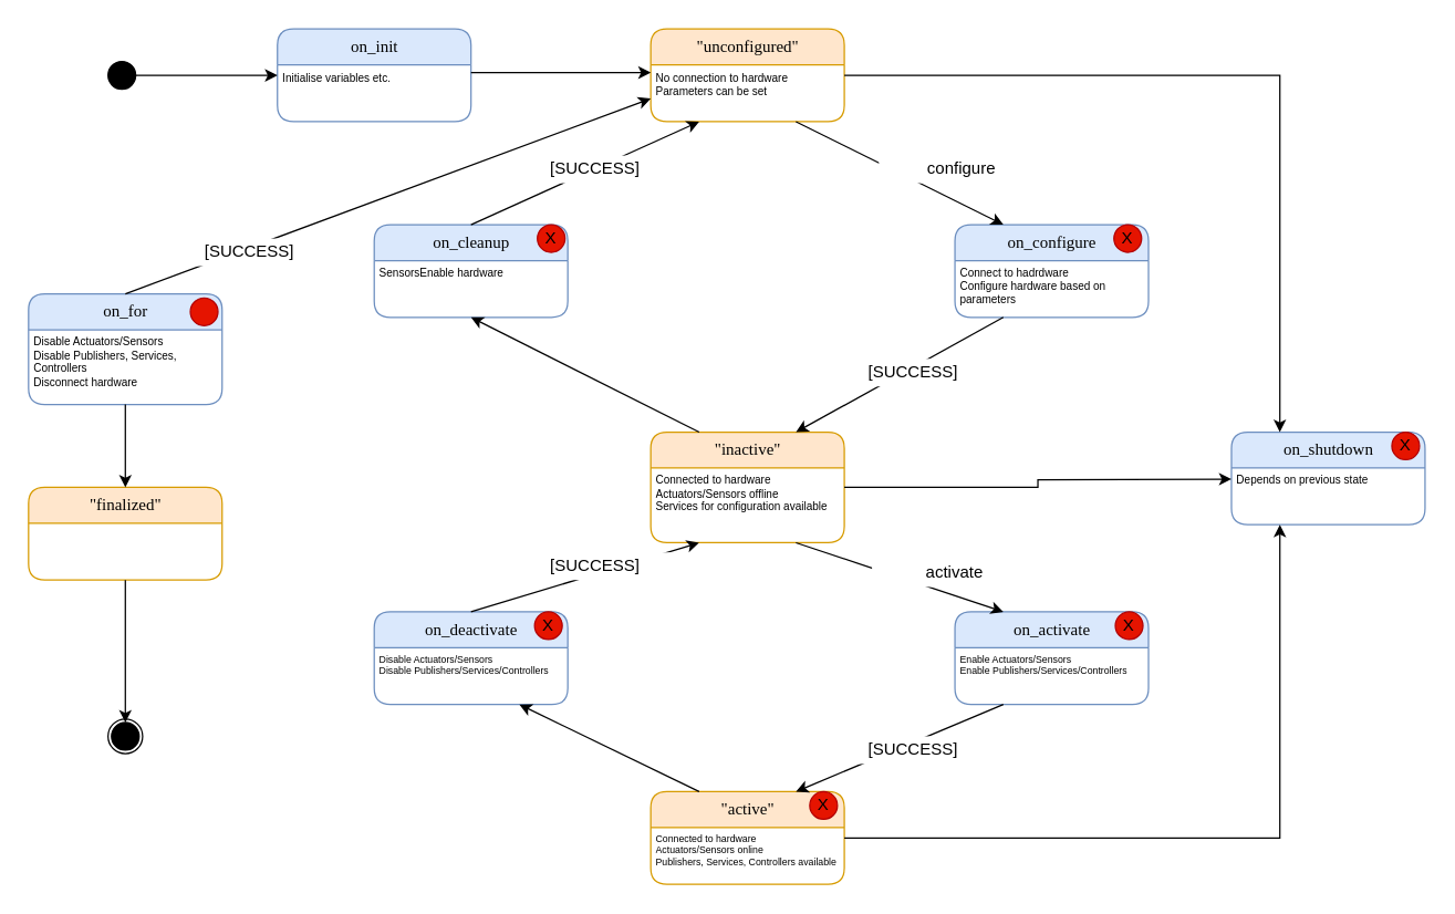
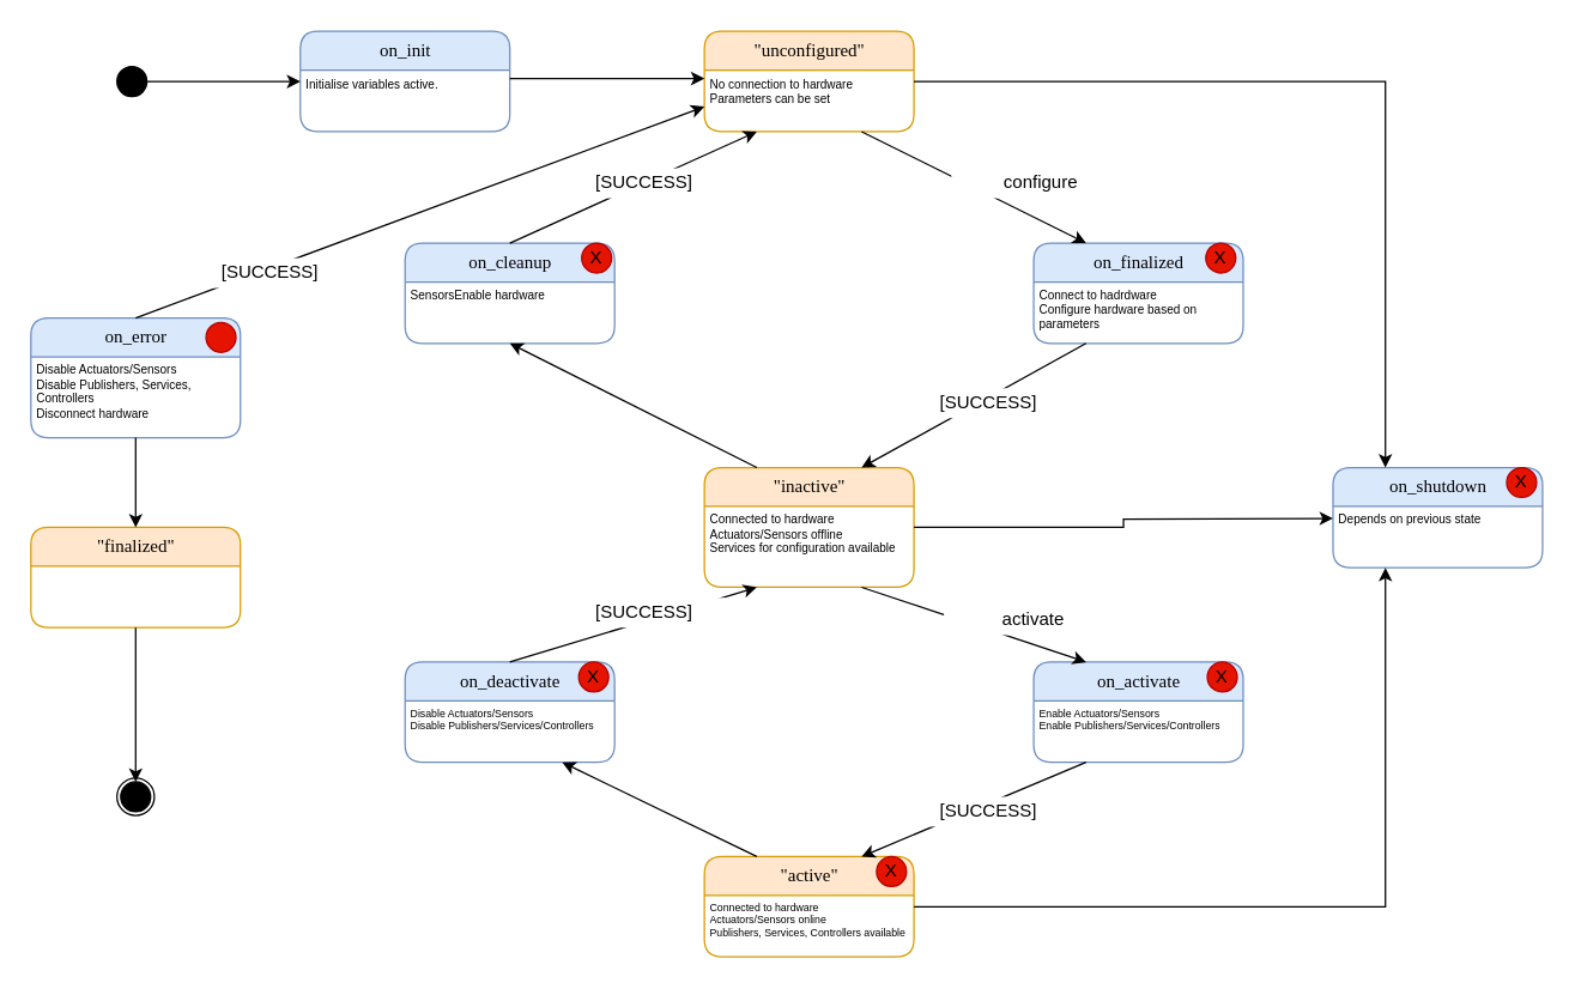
  <mxCell id="0" />
  <mxCell id="1" parent="0" />
  <mxCell id="2" value="on_init" style="swimlane;html=1;fontStyle=0;childLayout=stackLayout;horizontal=1;startSize=26;fillColor=#dae8fc;horizontalStack=0;resizeParent=1;resizeLast=0;collapsible=1;marginBottom=0;swimlaneFillColor=#ffffff;align=center;rounded=1;shadow=0;comic=0;labelBackgroundColor=none;strokeWidth=1;fontFamily=Verdana;fontSize=12;strokeColor=#6c8ebf;" parent="1" vertex="1"><mxGeometry x="200" y="20.5" width="140" height="67" as="geometry" /></mxCell>
- <mxCell id="3" value="Initialise variables etc." style="text;html=1;strokeColor=none;fillColor=none;spacingLeft=4;spacingRight=4;whiteSpace=wrap;overflow=hidden;rotatable=0;points=[[0,0.5],[1,0.5]];portConstraint=eastwest;align=left;fontSize=8;horizontal=1;spacing=0;" vertex="1" parent="2"><mxGeometry y="26" width="140" height="26" as="geometry" /></mxCell>
+ <mxCell id="3" value="Initialise variables active." style="text;html=1;strokeColor=none;fillColor=none;spacingLeft=4;spacingRight=4;whiteSpace=wrap;overflow=hidden;rotatable=0;points=[[0,0.5],[1,0.5]];portConstraint=eastwest;align=left;fontSize=8;horizontal=1;spacing=0;" vertex="1" parent="2"><mxGeometry y="26" width="140" height="26" as="geometry" /></mxCell>
  <mxCell id="4" value="" style="ellipse;whiteSpace=wrap;html=1;rounded=1;shadow=0;comic=0;labelBackgroundColor=none;strokeWidth=1;fontFamily=Verdana;fontSize=12;align=center;fillColor=#000000;" vertex="1" parent="1"><mxGeometry x="77.5" y="44" width="20" height="20" as="geometry" /></mxCell>
  <mxCell id="5" value="" style="endArrow=classic;html=1;rounded=0;exitX=1;exitY=0.5;exitDx=0;exitDy=0;entryX=0;entryY=0.5;entryDx=0;entryDy=0;" edge="1" parent="1" source="4" target="2"><mxGeometry width="50" height="50" relative="1" as="geometry"><mxPoint x="450" y="362" as="sourcePoint" /><mxPoint x="200" y="59.5" as="targetPoint" /></mxGeometry></mxCell>
  <mxCell id="6" value="&quot;unconfigured&quot;" style="swimlane;html=1;fontStyle=0;childLayout=stackLayout;horizontal=1;startSize=26;fillColor=#ffe6cc;horizontalStack=0;resizeParent=1;resizeLast=0;collapsible=1;marginBottom=0;swimlaneFillColor=#ffffff;align=center;rounded=1;shadow=0;comic=0;labelBackgroundColor=none;strokeWidth=1;fontFamily=Verdana;fontSize=12;strokeColor=#d79b00;" vertex="1" parent="1"><mxGeometry x="470" y="20.5" width="140" height="67" as="geometry" /></mxCell>
  <mxCell id="7" value="No connection to hardware&lt;br&gt;Parameters can be set" style="text;html=1;strokeColor=none;fillColor=none;spacingLeft=4;spacingRight=4;whiteSpace=wrap;overflow=hidden;rotatable=0;points=[[0,0.5],[1,0.5]];portConstraint=eastwest;align=left;fontSize=8;horizontal=1;spacing=0;" vertex="1" parent="6"><mxGeometry y="26" width="140" height="26" as="geometry" /></mxCell>
  <mxCell id="8" value="&quot;inactive&quot;" style="swimlane;html=1;fontStyle=0;childLayout=stackLayout;horizontal=1;startSize=26;fillColor=#ffe6cc;horizontalStack=0;resizeParent=1;resizeLast=0;collapsible=1;marginBottom=0;swimlaneFillColor=#ffffff;align=center;rounded=1;shadow=0;comic=0;labelBackgroundColor=none;strokeWidth=1;fontFamily=Verdana;fontSize=12;strokeColor=#d79b00;" vertex="1" parent="1"><mxGeometry x="470" y="312" width="140" height="80" as="geometry" /></mxCell>
  <mxCell id="9" value="Connected to hardware&lt;br&gt;Actuators/Sensors offline&lt;br&gt;Services for configuration available" style="text;html=1;strokeColor=none;fillColor=none;spacingLeft=4;spacingRight=4;whiteSpace=wrap;overflow=hidden;rotatable=0;points=[[0,0.5],[1,0.5]];portConstraint=eastwest;align=left;fontSize=8;horizontal=1;spacing=0;" vertex="1" parent="8"><mxGeometry y="26" width="140" height="44" as="geometry" /></mxCell>
  <mxCell id="10" value="&quot;active&quot;" style="swimlane;html=1;fontStyle=0;childLayout=stackLayout;horizontal=1;startSize=26;fillColor=#ffe6cc;horizontalStack=0;resizeParent=1;resizeLast=0;collapsible=1;marginBottom=0;swimlaneFillColor=#ffffff;align=center;rounded=1;shadow=0;comic=0;labelBackgroundColor=none;strokeWidth=1;fontFamily=Verdana;fontSize=12;strokeColor=#d79b00;" vertex="1" parent="1"><mxGeometry x="470" y="572" width="140" height="67" as="geometry" /></mxCell>
  <mxCell id="11" value="Connected to hardware&lt;br style=&quot;font-size: 7px;&quot;&gt;Actuators/Sensors online&lt;br style=&quot;font-size: 7px;&quot;&gt;Publishers, Services, Controllers available" style="text;html=1;strokeColor=none;fillColor=none;spacingLeft=4;spacingRight=4;whiteSpace=wrap;overflow=hidden;rotatable=0;points=[[0,0.5],[1,0.5]];portConstraint=eastwest;align=left;fontSize=7;horizontal=1;spacing=0;" vertex="1" parent="10"><mxGeometry y="26" width="140" height="26" as="geometry" /></mxCell>
  <mxCell id="12" value="on_deactivate" style="swimlane;html=1;fontStyle=0;childLayout=stackLayout;horizontal=1;startSize=26;fillColor=#dae8fc;horizontalStack=0;resizeParent=1;resizeLast=0;collapsible=1;marginBottom=0;swimlaneFillColor=#ffffff;align=center;rounded=1;shadow=0;comic=0;labelBackgroundColor=none;strokeWidth=1;fontFamily=Verdana;fontSize=12;strokeColor=#6c8ebf;" vertex="1" parent="1"><mxGeometry x="270" y="442" width="140" height="67" as="geometry" /></mxCell>
  <mxCell id="13" value="Disable Actuators/Sensors&lt;br style=&quot;font-size: 7px;&quot;&gt;Disable Publishers/Services/Controllers" style="text;html=1;strokeColor=none;fillColor=none;spacingLeft=4;spacingRight=4;whiteSpace=wrap;overflow=hidden;rotatable=0;points=[[0,0.5],[1,0.5]];portConstraint=eastwest;align=left;fontSize=7;horizontal=1;spacing=0;" vertex="1" parent="12"><mxGeometry y="26" width="140" height="26" as="geometry" /></mxCell>
  <mxCell id="14" value="on_activate" style="swimlane;html=1;fontStyle=0;childLayout=stackLayout;horizontal=1;startSize=26;fillColor=#dae8fc;horizontalStack=0;resizeParent=1;resizeLast=0;collapsible=1;marginBottom=0;swimlaneFillColor=#ffffff;align=center;rounded=1;shadow=0;comic=0;labelBackgroundColor=none;strokeWidth=1;fontFamily=Verdana;fontSize=12;strokeColor=#6c8ebf;" vertex="1" parent="1"><mxGeometry x="690" y="442" width="140" height="67" as="geometry" /></mxCell>
  <mxCell id="15" value="Enable Actuators/Sensors&lt;br style=&quot;font-size: 7px;&quot;&gt;Enable Publishers/Services/Controllers" style="text;html=1;strokeColor=none;fillColor=none;spacingLeft=4;spacingRight=4;whiteSpace=wrap;overflow=hidden;rotatable=0;points=[[0,0.5],[1,0.5]];portConstraint=eastwest;align=left;fontSize=7;horizontal=1;spacing=0;" vertex="1" parent="14"><mxGeometry y="26" width="140" height="26" as="geometry" /></mxCell>
  <mxCell id="16" value="on_cleanup" style="swimlane;html=1;fontStyle=0;childLayout=stackLayout;horizontal=1;startSize=26;fillColor=#dae8fc;horizontalStack=0;resizeParent=1;resizeLast=0;collapsible=1;marginBottom=0;swimlaneFillColor=#ffffff;align=center;rounded=1;shadow=0;comic=0;labelBackgroundColor=none;strokeWidth=1;fontFamily=Verdana;fontSize=12;strokeColor=#6c8ebf;" vertex="1" parent="1"><mxGeometry x="270" y="162" width="140" height="67" as="geometry" /></mxCell>
  <mxCell id="17" value="SensorsEnable hardware" style="text;html=1;strokeColor=none;fillColor=none;spacingLeft=4;spacingRight=4;whiteSpace=wrap;overflow=hidden;rotatable=0;points=[[0,0.5],[1,0.5]];portConstraint=eastwest;align=left;fontSize=8;horizontal=1;spacing=0;" vertex="1" parent="16"><mxGeometry y="26" width="140" height="26" as="geometry" /></mxCell>
- <mxCell id="18" value="on_configure" style="swimlane;html=1;fontStyle=0;childLayout=stackLayout;horizontal=1;startSize=26;fillColor=#dae8fc;horizontalStack=0;resizeParent=1;resizeLast=0;collapsible=1;marginBottom=0;swimlaneFillColor=#ffffff;align=center;rounded=1;shadow=0;comic=0;labelBackgroundColor=none;strokeWidth=1;fontFamily=Verdana;fontSize=12;strokeColor=#6c8ebf;" vertex="1" parent="1"><mxGeometry x="690" y="162" width="140" height="67" as="geometry" /></mxCell>
+ <mxCell id="18" value="on_finalized" style="swimlane;html=1;fontStyle=0;childLayout=stackLayout;horizontal=1;startSize=26;fillColor=#dae8fc;horizontalStack=0;resizeParent=1;resizeLast=0;collapsible=1;marginBottom=0;swimlaneFillColor=#ffffff;align=center;rounded=1;shadow=0;comic=0;labelBackgroundColor=none;strokeWidth=1;fontFamily=Verdana;fontSize=12;strokeColor=#6c8ebf;" vertex="1" parent="1"><mxGeometry x="690" y="162" width="140" height="67" as="geometry" /></mxCell>
  <mxCell id="19" value="Connect to hadrdware&lt;br&gt;Configure hardware based on parameters" style="text;html=1;strokeColor=none;fillColor=none;spacingLeft=4;spacingRight=4;whiteSpace=wrap;overflow=hidden;rotatable=0;points=[[0,0.5],[1,0.5]];portConstraint=eastwest;align=left;fontSize=8;horizontal=1;spacing=0;" vertex="1" parent="18"><mxGeometry y="26" width="140" height="34" as="geometry" /></mxCell>
- <mxCell id="20" value="on_for" style="swimlane;html=1;fontStyle=0;childLayout=stackLayout;horizontal=1;startSize=26;fillColor=#dae8fc;horizontalStack=0;resizeParent=1;resizeLast=0;collapsible=1;marginBottom=0;swimlaneFillColor=#ffffff;align=center;rounded=1;shadow=0;comic=0;labelBackgroundColor=none;strokeWidth=1;fontFamily=Verdana;fontSize=12;strokeColor=#6c8ebf;" vertex="1" parent="1"><mxGeometry x="20" y="212" width="140" height="80" as="geometry" /></mxCell>
+ <mxCell id="20" value="on_error" style="swimlane;html=1;fontStyle=0;childLayout=stackLayout;horizontal=1;startSize=26;fillColor=#dae8fc;horizontalStack=0;resizeParent=1;resizeLast=0;collapsible=1;marginBottom=0;swimlaneFillColor=#ffffff;align=center;rounded=1;shadow=0;comic=0;labelBackgroundColor=none;strokeWidth=1;fontFamily=Verdana;fontSize=12;strokeColor=#6c8ebf;" vertex="1" parent="1"><mxGeometry x="20" y="212" width="140" height="80" as="geometry" /></mxCell>
  <mxCell id="21" value="Disable Actuators/Sensors&lt;br&gt;Disable Publishers, Services, Controllers&lt;br&gt;Disconnect hardware" style="text;html=1;strokeColor=none;fillColor=none;spacingLeft=4;spacingRight=4;whiteSpace=wrap;overflow=hidden;rotatable=0;points=[[0,0.5],[1,0.5]];portConstraint=eastwest;align=left;fontSize=8;horizontal=1;spacing=0;" vertex="1" parent="20"><mxGeometry y="26" width="140" height="44" as="geometry" /></mxCell>
  <mxCell id="22" value="&quot;finalized&quot;" style="swimlane;html=1;fontStyle=0;childLayout=stackLayout;horizontal=1;startSize=26;fillColor=#ffe6cc;horizontalStack=0;resizeParent=1;resizeLast=0;collapsible=1;marginBottom=0;swimlaneFillColor=#ffffff;align=center;rounded=1;shadow=0;comic=0;labelBackgroundColor=none;strokeWidth=1;fontFamily=Verdana;fontSize=12;strokeColor=#d79b00;" vertex="1" parent="1"><mxGeometry x="20" y="352" width="140" height="67" as="geometry" /></mxCell>
  <mxCell id="23" value="" style="ellipse;whiteSpace=wrap;html=1;rounded=1;shadow=0;comic=0;labelBackgroundColor=none;strokeWidth=1;fontFamily=Verdana;fontSize=12;align=center;fillColor=#FFFFFF;" vertex="1" parent="1"><mxGeometry x="77.5" y="519.5" width="25" height="25" as="geometry" /></mxCell>
  <mxCell id="24" value="" style="ellipse;whiteSpace=wrap;html=1;rounded=1;shadow=0;comic=0;labelBackgroundColor=none;strokeWidth=1;fontFamily=Verdana;fontSize=12;align=center;fillColor=#000000;" vertex="1" parent="1"><mxGeometry x="80" y="522" width="20" height="20" as="geometry" /></mxCell>
  <mxCell id="25" value="" style="endArrow=classic;html=1;rounded=0;exitX=0.5;exitY=0;exitDx=0;exitDy=0;entryX=0.25;entryY=1;entryDx=0;entryDy=0;" edge="1" parent="1" source="16" target="6"><mxGeometry width="50" height="50" relative="1" as="geometry"><mxPoint x="490" y="202" as="sourcePoint" /><mxPoint x="540" y="152" as="targetPoint" /></mxGeometry></mxCell>
  <mxCell id="26" value="[SUCCESS]" style="rounded=0;whiteSpace=wrap;html=1;fillColor=#FFFFFF;strokeColor=none;" vertex="1" parent="1"><mxGeometry x="370" y="112" width="120" height="20" as="geometry" /></mxCell>
  <mxCell id="27" value="" style="endArrow=classic;html=1;rounded=0;exitX=0.25;exitY=1;exitDx=0;exitDy=0;entryX=0.75;entryY=0;entryDx=0;entryDy=0;" edge="1" parent="1" source="18" target="8"><mxGeometry width="50" height="50" relative="1" as="geometry"><mxPoint x="350" y="172" as="sourcePoint" /><mxPoint x="515" y="97.5" as="targetPoint" /></mxGeometry></mxCell>
  <mxCell id="28" value="[SUCCESS]" style="rounded=0;whiteSpace=wrap;html=1;fillColor=#FFFFFF;strokeColor=none;" vertex="1" parent="1"><mxGeometry x="600" y="259" width="120" height="20" as="geometry" /></mxCell>
  <mxCell id="29" value="" style="endArrow=classic;html=1;rounded=0;exitX=0.25;exitY=0;exitDx=0;exitDy=0;entryX=0.5;entryY=1;entryDx=0;entryDy=0;" edge="1" parent="1" source="8" target="16"><mxGeometry width="50" height="50" relative="1" as="geometry"><mxPoint x="350" y="172" as="sourcePoint" /><mxPoint x="515" y="97.5" as="targetPoint" /></mxGeometry></mxCell>
  <mxCell id="30" value="" style="endArrow=classic;html=1;rounded=0;exitX=0.75;exitY=1;exitDx=0;exitDy=0;entryX=0.25;entryY=0;entryDx=0;entryDy=0;" edge="1" parent="1" source="6" target="18"><mxGeometry width="50" height="50" relative="1" as="geometry"><mxPoint x="515" y="322" as="sourcePoint" /><mxPoint x="350" y="239" as="targetPoint" /></mxGeometry></mxCell>
  <mxCell id="31" value="configure" style="rounded=0;whiteSpace=wrap;html=1;fillColor=#FFFFFF;strokeColor=none;" vertex="1" parent="1"><mxGeometry x="635" y="112" width="120" height="20" as="geometry" /></mxCell>
  <mxCell id="32" value="" style="endArrow=classic;html=1;rounded=0;exitX=0.75;exitY=1;exitDx=0;exitDy=0;entryX=0.25;entryY=0;entryDx=0;entryDy=0;" edge="1" parent="1" source="8" target="14"><mxGeometry width="50" height="50" relative="1" as="geometry"><mxPoint x="515" y="322" as="sourcePoint" /><mxPoint x="350" y="239" as="targetPoint" /></mxGeometry></mxCell>
  <mxCell id="33" value="" style="endArrow=classic;html=1;rounded=0;entryX=0.75;entryY=0;entryDx=0;entryDy=0;exitX=0.25;exitY=1;exitDx=0;exitDy=0;" edge="1" parent="1" source="14" target="10"><mxGeometry width="50" height="50" relative="1" as="geometry"><mxPoint x="540" y="482" as="sourcePoint" /><mxPoint x="350" y="452" as="targetPoint" /></mxGeometry></mxCell>
  <mxCell id="34" value="[SUCCESS]" style="rounded=0;whiteSpace=wrap;html=1;fillColor=#FFFFFF;strokeColor=none;" vertex="1" parent="1"><mxGeometry x="600" y="532" width="120" height="20" as="geometry" /></mxCell>
  <mxCell id="35" value="activate" style="rounded=0;whiteSpace=wrap;html=1;fillColor=#FFFFFF;strokeColor=none;" vertex="1" parent="1"><mxGeometry x="630" y="404" width="120" height="20" as="geometry" /></mxCell>
  <mxCell id="36" value="" style="endArrow=classic;html=1;rounded=0;entryX=0.75;entryY=1;entryDx=0;entryDy=0;exitX=0.25;exitY=0;exitDx=0;exitDy=0;" edge="1" parent="1" source="10" target="12"><mxGeometry width="50" height="50" relative="1" as="geometry"><mxPoint x="735" y="519" as="sourcePoint" /><mxPoint x="585" y="582" as="targetPoint" /></mxGeometry></mxCell>
  <mxCell id="37" value="" style="endArrow=classic;html=1;rounded=0;entryX=0.25;entryY=1;entryDx=0;entryDy=0;exitX=0.5;exitY=0;exitDx=0;exitDy=0;" edge="1" parent="1" source="12" target="8"><mxGeometry width="50" height="50" relative="1" as="geometry"><mxPoint x="515" y="582" as="sourcePoint" /><mxPoint x="385" y="519" as="targetPoint" /></mxGeometry></mxCell>
  <mxCell id="38" value="[SUCCESS]" style="rounded=0;whiteSpace=wrap;html=1;fillColor=#FFFFFF;strokeColor=none;" vertex="1" parent="1"><mxGeometry x="370" y="399" width="120" height="20" as="geometry" /></mxCell>
  <mxCell id="39" value="" style="ellipse;whiteSpace=wrap;html=1;aspect=fixed;fillColor=#e51400;fontColor=#ffffff;strokeColor=#B20000;" vertex="1" parent="1"><mxGeometry x="137" y="215" width="20" height="20" as="geometry" /></mxCell>
  <mxCell id="40" value="&lt;font color=&quot;#000000&quot;&gt;X&lt;/font&gt;" style="ellipse;whiteSpace=wrap;html=1;aspect=fixed;fillColor=#e51400;fontColor=#ffffff;strokeColor=#B20000;" vertex="1" parent="1"><mxGeometry x="388" y="162" width="20" height="20" as="geometry" /></mxCell>
  <mxCell id="41" value="&lt;font color=&quot;#000000&quot;&gt;X&lt;/font&gt;" style="ellipse;whiteSpace=wrap;html=1;aspect=fixed;fillColor=#e51400;fontColor=#ffffff;strokeColor=#B20000;" vertex="1" parent="1"><mxGeometry x="805" y="162" width="20" height="20" as="geometry" /></mxCell>
  <mxCell id="42" value="&lt;font color=&quot;#000000&quot;&gt;X&lt;/font&gt;" style="ellipse;whiteSpace=wrap;html=1;aspect=fixed;fillColor=#e51400;fontColor=#ffffff;strokeColor=#B20000;" vertex="1" parent="1"><mxGeometry x="806" y="442" width="20" height="20" as="geometry" /></mxCell>
  <mxCell id="43" value="&lt;font color=&quot;#000000&quot;&gt;X&lt;/font&gt;" style="ellipse;whiteSpace=wrap;html=1;aspect=fixed;fillColor=#e51400;fontColor=#ffffff;strokeColor=#B20000;" vertex="1" parent="1"><mxGeometry x="386" y="442" width="20" height="20" as="geometry" /></mxCell>
  <mxCell id="44" value="" style="endArrow=classic;html=1;rounded=0;fontColor=#000000;exitX=0.5;exitY=1;exitDx=0;exitDy=0;entryX=0.5;entryY=0;entryDx=0;entryDy=0;" edge="1" parent="1" source="22" target="24"><mxGeometry width="50" height="50" relative="1" as="geometry"><mxPoint x="390" y="282" as="sourcePoint" /><mxPoint x="440" y="232" as="targetPoint" /></mxGeometry></mxCell>
  <mxCell id="45" value="" style="endArrow=classic;html=1;rounded=0;fontColor=#000000;exitX=0.5;exitY=1;exitDx=0;exitDy=0;" edge="1" parent="1" source="20"><mxGeometry width="50" height="50" relative="1" as="geometry"><mxPoint x="100" y="429" as="sourcePoint" /><mxPoint x="90" y="352" as="targetPoint" /></mxGeometry></mxCell>
  <mxCell id="46" value="" style="endArrow=classic;html=1;rounded=0;fontColor=#000000;exitX=0.5;exitY=0;exitDx=0;exitDy=0;entryX=0;entryY=0.75;entryDx=0;entryDy=0;" edge="1" parent="1" source="20" target="6"><mxGeometry width="50" height="50" relative="1" as="geometry"><mxPoint x="390" y="282" as="sourcePoint" /><mxPoint x="440" y="232" as="targetPoint" /></mxGeometry></mxCell>
  <mxCell id="47" value="[SUCCESS]" style="rounded=0;whiteSpace=wrap;html=1;fillColor=#FFFFFF;strokeColor=none;" vertex="1" parent="1"><mxGeometry x="120" y="172" width="120" height="20" as="geometry" /></mxCell>
  <mxCell id="48" value="&lt;font color=&quot;#000000&quot;&gt;X&lt;/font&gt;" style="ellipse;whiteSpace=wrap;html=1;aspect=fixed;fillColor=#e51400;fontColor=#ffffff;strokeColor=#B20000;" vertex="1" parent="1"><mxGeometry x="585" y="572" width="20" height="20" as="geometry" /></mxCell>
  <mxCell id="49" value="" style="endArrow=classic;html=1;rounded=0;exitX=1;exitY=0.5;exitDx=0;exitDy=0;" edge="1" parent="1"><mxGeometry width="50" height="50" relative="1" as="geometry"><mxPoint x="340" y="52" as="sourcePoint" /><mxPoint x="470" y="52" as="targetPoint" /></mxGeometry></mxCell>
  <mxCell id="50" value="on_shutdown" style="swimlane;html=1;fontStyle=0;childLayout=stackLayout;horizontal=1;startSize=26;fillColor=#dae8fc;horizontalStack=0;resizeParent=1;resizeLast=0;collapsible=1;marginBottom=0;swimlaneFillColor=#ffffff;align=center;rounded=1;shadow=0;comic=0;labelBackgroundColor=none;strokeWidth=1;fontFamily=Verdana;fontSize=12;strokeColor=#6c8ebf;" vertex="1" parent="1"><mxGeometry x="890" y="312" width="140" height="67" as="geometry" /></mxCell>
  <mxCell id="51" value="Depends on previous state" style="text;html=1;strokeColor=none;fillColor=none;spacingLeft=4;spacingRight=4;whiteSpace=wrap;overflow=hidden;rotatable=0;points=[[0,0.5],[1,0.5]];portConstraint=eastwest;align=left;fontSize=8;horizontal=1;spacing=0;" vertex="1" parent="50"><mxGeometry y="26" width="140" height="26" as="geometry" /></mxCell>
  <mxCell id="52" value="&lt;font color=&quot;#000000&quot;&gt;X&lt;/font&gt;" style="ellipse;whiteSpace=wrap;html=1;aspect=fixed;fillColor=#e51400;fontColor=#ffffff;strokeColor=#B20000;" vertex="1" parent="1"><mxGeometry x="1006" y="312" width="20" height="20" as="geometry" /></mxCell>
  <mxCell id="53" value="" style="endArrow=classic;html=1;rounded=0;exitX=1;exitY=0.5;exitDx=0;exitDy=0;edgeStyle=orthogonalEdgeStyle;" edge="1" parent="1" source="8"><mxGeometry width="50" height="50" relative="1" as="geometry"><mxPoint x="350" y="452" as="sourcePoint" /><mxPoint x="890" y="346" as="targetPoint" /></mxGeometry></mxCell>
  <mxCell id="54" value="" style="endArrow=classic;html=1;rounded=0;exitX=1;exitY=0.5;exitDx=0;exitDy=0;entryX=0.25;entryY=1;entryDx=0;entryDy=0;edgeStyle=orthogonalEdgeStyle;" edge="1" parent="1" source="10" target="50"><mxGeometry width="50" height="50" relative="1" as="geometry"><mxPoint x="620" y="355.5" as="sourcePoint" /><mxPoint x="900" y="356" as="targetPoint" /></mxGeometry></mxCell>
  <mxCell id="55" value="" style="endArrow=classic;html=1;rounded=0;exitX=1;exitY=0.5;exitDx=0;exitDy=0;edgeStyle=orthogonalEdgeStyle;entryX=0.25;entryY=0;entryDx=0;entryDy=0;" edge="1" parent="1" source="6" target="50"><mxGeometry width="50" height="50" relative="1" as="geometry"><mxPoint x="585" y="97.5" as="sourcePoint" /><mxPoint x="960" y="182" as="targetPoint" /></mxGeometry></mxCell>
